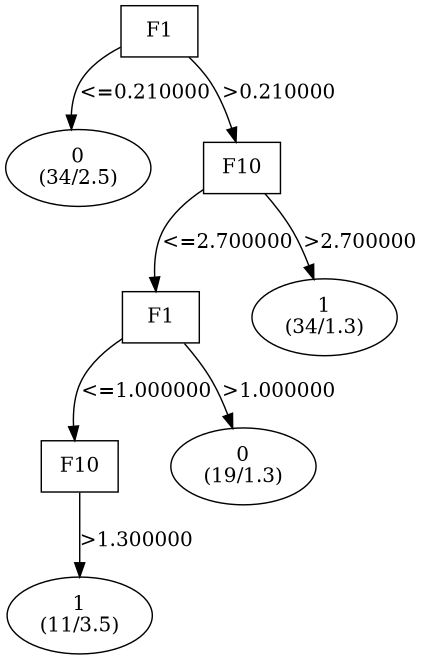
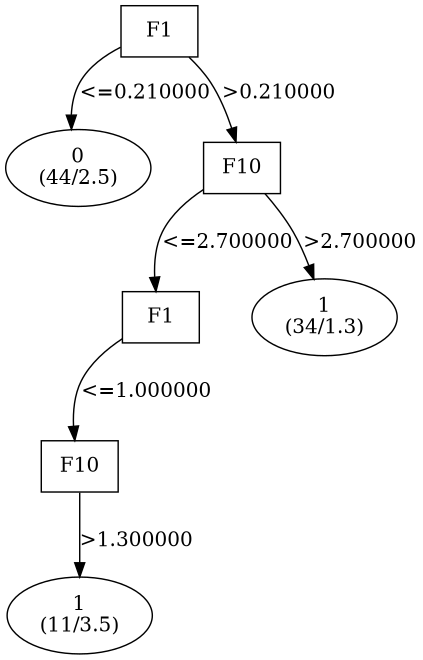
  digraph {
    node [shape=box]
    n1 [label="F1\n"]
-   n2 [label="0\n(34/2.5)" shape=ellipse]
+   n2 [label="0\n(44/2.5)" shape=ellipse]
    n3 [label="F10\n"]
    n4 [label="F1\n"]
    n5 [label="1\n(34/1.3)" shape=ellipse]
    n6 [label="F10\n"]
-   n7 [label="0\n(19/1.3)" shape=ellipse]
    n8 [label="1\n(11/3.5)" shape=ellipse]
    n1 -> n2 [label="<=0.210000"]
    n1 -> n3 [label=">0.210000"]
    n3 -> n4 [label="<=2.700000"]
    n3 -> n5 [label=">2.700000"]
    n4 -> n6 [label="<=1.000000"]
-   n4 -> n7 [label=">1.000000"]
    n6 -> n8 [label=">1.300000"]
  }
